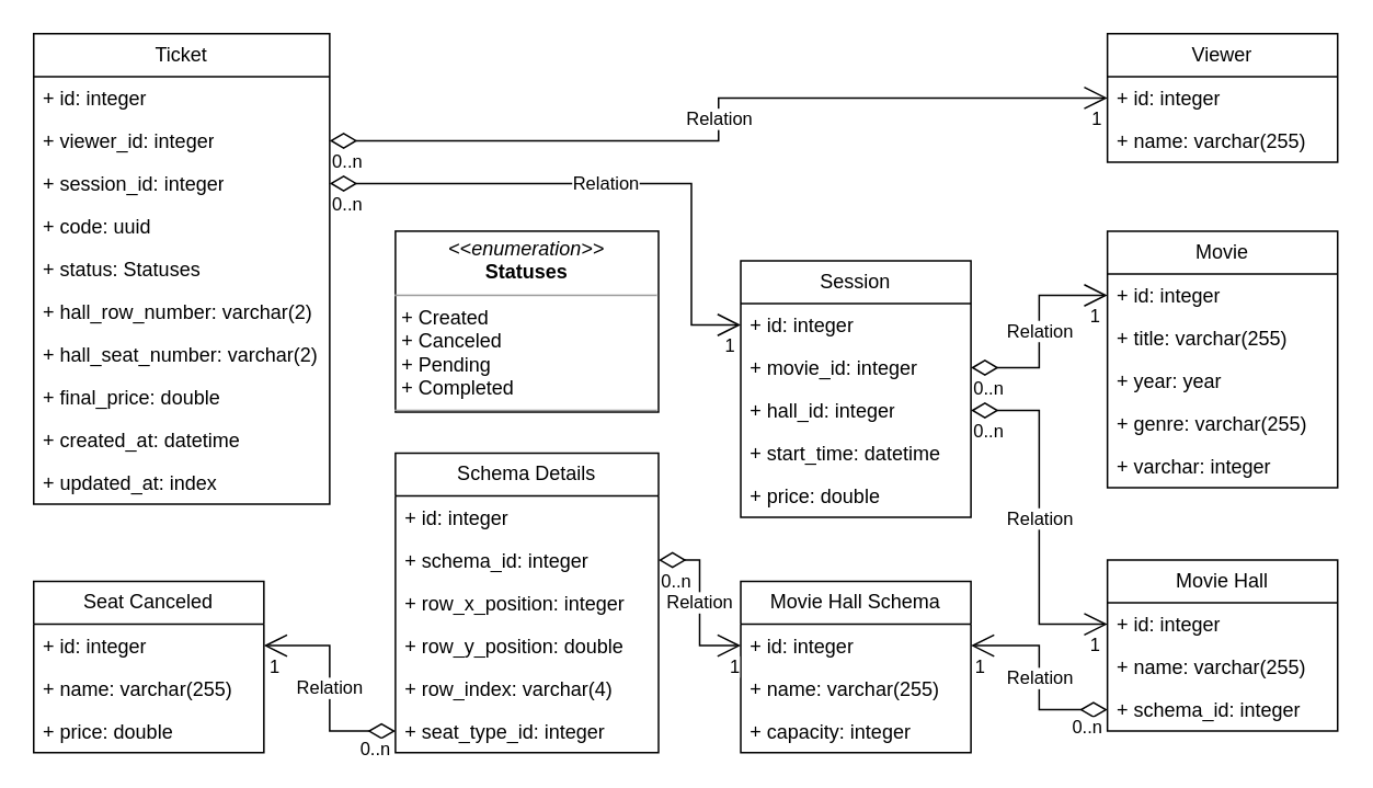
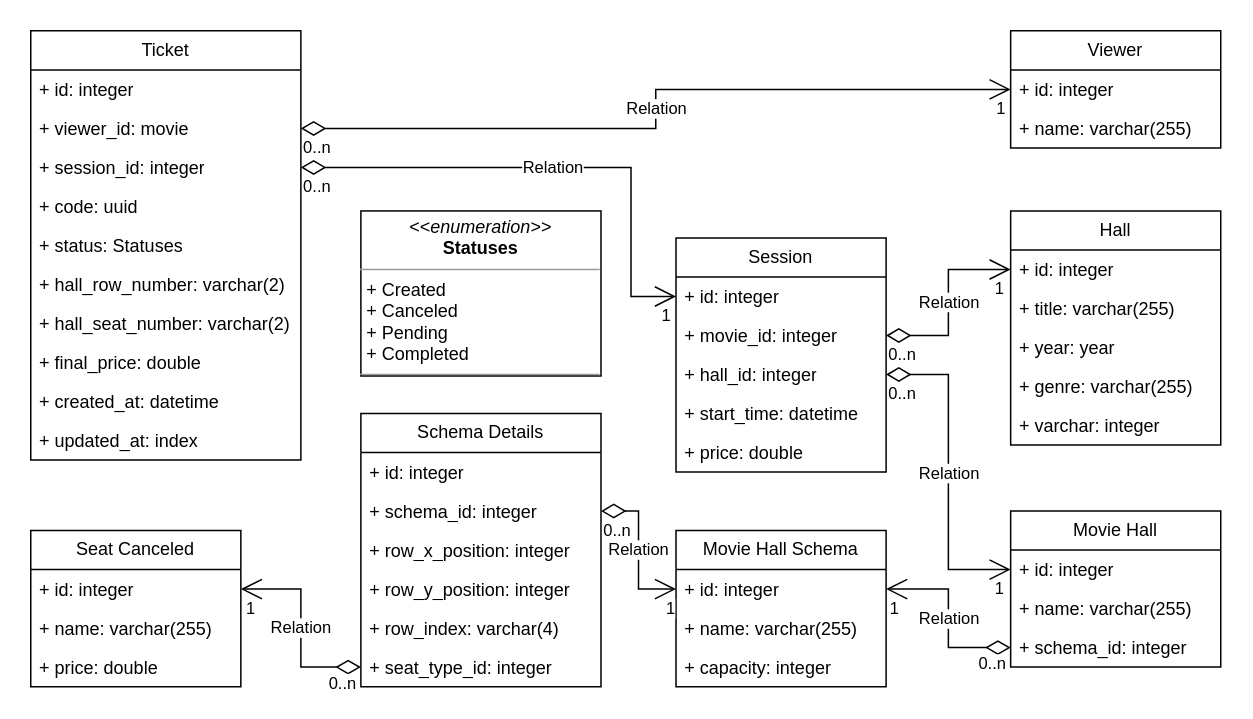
  <mxCell id="0" />
  <mxCell id="1" parent="0" />
- <mxCell id="2" value="Movie" style="swimlane;fontStyle=0;childLayout=stackLayout;horizontal=1;startSize=26;fillColor=none;horizontalStack=0;resizeParent=1;resizeParentMax=0;resizeLast=0;collapsible=1;marginBottom=0;whiteSpace=wrap;html=1;" parent="1" vertex="1"><mxGeometry x="673" y="140" width="140" height="156" as="geometry" /></mxCell>
+ <mxCell id="2" value="Hall" style="swimlane;fontStyle=0;childLayout=stackLayout;horizontal=1;startSize=26;fillColor=none;horizontalStack=0;resizeParent=1;resizeParentMax=0;resizeLast=0;collapsible=1;marginBottom=0;whiteSpace=wrap;html=1;" parent="1" vertex="1"><mxGeometry x="673" y="140" width="140" height="156" as="geometry" /></mxCell>
  <mxCell id="3" value="+ id: integer&lt;br&gt;" style="text;strokeColor=none;fillColor=none;align=left;verticalAlign=top;spacingLeft=4;spacingRight=4;overflow=hidden;rotatable=0;points=[[0,0.5],[1,0.5]];portConstraint=eastwest;whiteSpace=wrap;html=1;" parent="2" vertex="1"><mxGeometry y="26" width="140" height="26" as="geometry" /></mxCell>
  <mxCell id="4" value="+ title: varchar(255)&lt;br&gt;" style="text;strokeColor=none;fillColor=none;align=left;verticalAlign=top;spacingLeft=4;spacingRight=4;overflow=hidden;rotatable=0;points=[[0,0.5],[1,0.5]];portConstraint=eastwest;whiteSpace=wrap;html=1;" parent="2" vertex="1"><mxGeometry y="52" width="140" height="26" as="geometry" /></mxCell>
  <mxCell id="5" value="+ year: year" style="text;strokeColor=none;fillColor=none;align=left;verticalAlign=top;spacingLeft=4;spacingRight=4;overflow=hidden;rotatable=0;points=[[0,0.5],[1,0.5]];portConstraint=eastwest;whiteSpace=wrap;html=1;" parent="2" vertex="1"><mxGeometry y="78" width="140" height="26" as="geometry" /></mxCell>
  <mxCell id="6" value="+ genre: varchar(255)" style="text;strokeColor=none;fillColor=none;align=left;verticalAlign=top;spacingLeft=4;spacingRight=4;overflow=hidden;rotatable=0;points=[[0,0.5],[1,0.5]];portConstraint=eastwest;whiteSpace=wrap;html=1;" parent="2" vertex="1"><mxGeometry y="104" width="140" height="26" as="geometry" /></mxCell>
  <mxCell id="7" value="+ varchar: integer&lt;br&gt;" style="text;strokeColor=none;fillColor=none;align=left;verticalAlign=top;spacingLeft=4;spacingRight=4;overflow=hidden;rotatable=0;points=[[0,0.5],[1,0.5]];portConstraint=eastwest;whiteSpace=wrap;html=1;" parent="2" vertex="1"><mxGeometry y="130" width="140" height="26" as="geometry" /></mxCell>
  <mxCell id="8" value="Movie Hall" style="swimlane;fontStyle=0;childLayout=stackLayout;horizontal=1;startSize=26;fillColor=none;horizontalStack=0;resizeParent=1;resizeParentMax=0;resizeLast=0;collapsible=1;marginBottom=0;whiteSpace=wrap;html=1;" parent="1" vertex="1"><mxGeometry x="673" y="340" width="140" height="104" as="geometry" /></mxCell>
  <mxCell id="9" value="+ id: integer" style="text;strokeColor=none;fillColor=none;align=left;verticalAlign=top;spacingLeft=4;spacingRight=4;overflow=hidden;rotatable=0;points=[[0,0.5],[1,0.5]];portConstraint=eastwest;whiteSpace=wrap;html=1;" parent="8" vertex="1"><mxGeometry y="26" width="140" height="26" as="geometry" /></mxCell>
  <mxCell id="10" value="+ name: varchar(255)" style="text;strokeColor=none;fillColor=none;align=left;verticalAlign=top;spacingLeft=4;spacingRight=4;overflow=hidden;rotatable=0;points=[[0,0.5],[1,0.5]];portConstraint=eastwest;whiteSpace=wrap;html=1;" parent="8" vertex="1"><mxGeometry y="52" width="140" height="26" as="geometry" /></mxCell>
  <mxCell id="11" value="+ schema_id: integer" style="text;strokeColor=none;fillColor=none;align=left;verticalAlign=top;spacingLeft=4;spacingRight=4;overflow=hidden;rotatable=0;points=[[0,0.5],[1,0.5]];portConstraint=eastwest;whiteSpace=wrap;html=1;" parent="8" vertex="1"><mxGeometry y="78" width="140" height="26" as="geometry" /></mxCell>
  <mxCell id="12" value="Session" style="swimlane;fontStyle=0;childLayout=stackLayout;horizontal=1;startSize=26;fillColor=none;horizontalStack=0;resizeParent=1;resizeParentMax=0;resizeLast=0;collapsible=1;marginBottom=0;whiteSpace=wrap;html=1;" parent="1" vertex="1"><mxGeometry x="450" y="158" width="140" height="156" as="geometry" /></mxCell>
  <mxCell id="13" value="+ id: integer" style="text;strokeColor=none;fillColor=none;align=left;verticalAlign=top;spacingLeft=4;spacingRight=4;overflow=hidden;rotatable=0;points=[[0,0.5],[1,0.5]];portConstraint=eastwest;whiteSpace=wrap;html=1;" parent="12" vertex="1"><mxGeometry y="26" width="140" height="26" as="geometry" /></mxCell>
  <mxCell id="14" value="+ movie_id: integer" style="text;strokeColor=none;fillColor=none;align=left;verticalAlign=top;spacingLeft=4;spacingRight=4;overflow=hidden;rotatable=0;points=[[0,0.5],[1,0.5]];portConstraint=eastwest;whiteSpace=wrap;html=1;" parent="12" vertex="1"><mxGeometry y="52" width="140" height="26" as="geometry" /></mxCell>
  <mxCell id="15" value="+ hall_id: integer" style="text;strokeColor=none;fillColor=none;align=left;verticalAlign=top;spacingLeft=4;spacingRight=4;overflow=hidden;rotatable=0;points=[[0,0.5],[1,0.5]];portConstraint=eastwest;whiteSpace=wrap;html=1;" parent="12" vertex="1"><mxGeometry y="78" width="140" height="26" as="geometry" /></mxCell>
  <mxCell id="16" value="+ start_time: datetime" style="text;strokeColor=none;fillColor=none;align=left;verticalAlign=top;spacingLeft=4;spacingRight=4;overflow=hidden;rotatable=0;points=[[0,0.5],[1,0.5]];portConstraint=eastwest;whiteSpace=wrap;html=1;" parent="12" vertex="1"><mxGeometry y="104" width="140" height="26" as="geometry" /></mxCell>
  <mxCell id="17" value="+ price: double" style="text;strokeColor=none;fillColor=none;align=left;verticalAlign=top;spacingLeft=4;spacingRight=4;overflow=hidden;rotatable=0;points=[[0,0.5],[1,0.5]];portConstraint=eastwest;whiteSpace=wrap;html=1;" parent="12" vertex="1"><mxGeometry y="130" width="140" height="26" as="geometry" /></mxCell>
  <mxCell id="18" value="Relation" style="endArrow=open;html=1;endSize=12;startArrow=diamondThin;startSize=14;startFill=0;edgeStyle=orthogonalEdgeStyle;rounded=0;" parent="1" source="15" target="9" edge="1"><mxGeometry relative="1" as="geometry"><mxPoint x="340" y="350" as="sourcePoint" /><mxPoint x="500" y="350" as="targetPoint" /><mxPoint as="offset" /></mxGeometry></mxCell>
  <mxCell id="19" value="0..n" style="edgeLabel;resizable=0;html=1;align=left;verticalAlign=top;" parent="18" connectable="0" vertex="1"><mxGeometry x="-1" relative="1" as="geometry" /></mxCell>
  <mxCell id="20" value="1" style="edgeLabel;resizable=0;html=1;align=right;verticalAlign=top;" parent="18" connectable="0" vertex="1"><mxGeometry x="1" relative="1" as="geometry"><mxPoint x="-4" as="offset" /></mxGeometry></mxCell>
  <mxCell id="21" value="Relation" style="endArrow=open;html=1;endSize=12;startArrow=diamondThin;startSize=14;startFill=0;edgeStyle=orthogonalEdgeStyle;rounded=0;" parent="1" source="14" target="3" edge="1"><mxGeometry relative="1" as="geometry"><mxPoint x="340" y="350" as="sourcePoint" /><mxPoint x="490" y="330" as="targetPoint" /></mxGeometry></mxCell>
  <mxCell id="22" value="0..n" style="edgeLabel;resizable=0;html=1;align=left;verticalAlign=top;" parent="21" connectable="0" vertex="1"><mxGeometry x="-1" relative="1" as="geometry" /></mxCell>
  <mxCell id="23" value="1" style="edgeLabel;resizable=0;html=1;align=right;verticalAlign=top;" parent="21" connectable="0" vertex="1"><mxGeometry x="1" relative="1" as="geometry"><mxPoint x="-4" as="offset" /></mxGeometry></mxCell>
  <mxCell id="24" value="Viewer" style="swimlane;fontStyle=0;childLayout=stackLayout;horizontal=1;startSize=26;fillColor=none;horizontalStack=0;resizeParent=1;resizeParentMax=0;resizeLast=0;collapsible=1;marginBottom=0;whiteSpace=wrap;html=1;" parent="1" vertex="1"><mxGeometry x="673" y="20" width="140" height="78" as="geometry" /></mxCell>
  <mxCell id="25" value="+ id: integer" style="text;strokeColor=none;fillColor=none;align=left;verticalAlign=top;spacingLeft=4;spacingRight=4;overflow=hidden;rotatable=0;points=[[0,0.5],[1,0.5]];portConstraint=eastwest;whiteSpace=wrap;html=1;" parent="24" vertex="1"><mxGeometry y="26" width="140" height="26" as="geometry" /></mxCell>
  <mxCell id="26" value="+ name: varchar(255)" style="text;strokeColor=none;fillColor=none;align=left;verticalAlign=top;spacingLeft=4;spacingRight=4;overflow=hidden;rotatable=0;points=[[0,0.5],[1,0.5]];portConstraint=eastwest;whiteSpace=wrap;html=1;" parent="24" vertex="1"><mxGeometry y="52" width="140" height="26" as="geometry" /></mxCell>
  <mxCell id="27" value="Ticket" style="swimlane;fontStyle=0;childLayout=stackLayout;horizontal=1;startSize=26;fillColor=none;horizontalStack=0;resizeParent=1;resizeParentMax=0;resizeLast=0;collapsible=1;marginBottom=0;whiteSpace=wrap;html=1;" parent="1" vertex="1"><mxGeometry x="20" y="20" width="180" height="286" as="geometry" /></mxCell>
  <mxCell id="28" value="+ id: integer" style="text;strokeColor=none;fillColor=none;align=left;verticalAlign=top;spacingLeft=4;spacingRight=4;overflow=hidden;rotatable=0;points=[[0,0.5],[1,0.5]];portConstraint=eastwest;whiteSpace=wrap;html=1;" parent="27" vertex="1"><mxGeometry y="26" width="180" height="26" as="geometry" /></mxCell>
- <mxCell id="29" value="+ viewer_id: integer" style="text;strokeColor=none;fillColor=none;align=left;verticalAlign=top;spacingLeft=4;spacingRight=4;overflow=hidden;rotatable=0;points=[[0,0.5],[1,0.5]];portConstraint=eastwest;whiteSpace=wrap;html=1;" parent="27" vertex="1"><mxGeometry y="52" width="180" height="26" as="geometry" /></mxCell>
+ <mxCell id="29" value="+ viewer_id: movie" style="text;strokeColor=none;fillColor=none;align=left;verticalAlign=top;spacingLeft=4;spacingRight=4;overflow=hidden;rotatable=0;points=[[0,0.5],[1,0.5]];portConstraint=eastwest;whiteSpace=wrap;html=1;" parent="27" vertex="1"><mxGeometry y="52" width="180" height="26" as="geometry" /></mxCell>
  <mxCell id="30" value="+ session_id: integer" style="text;strokeColor=none;fillColor=none;align=left;verticalAlign=top;spacingLeft=4;spacingRight=4;overflow=hidden;rotatable=0;points=[[0,0.5],[1,0.5]];portConstraint=eastwest;whiteSpace=wrap;html=1;" parent="27" vertex="1"><mxGeometry y="78" width="180" height="26" as="geometry" /></mxCell>
  <mxCell id="31" value="+ code: uuid" style="text;strokeColor=none;fillColor=none;align=left;verticalAlign=top;spacingLeft=4;spacingRight=4;overflow=hidden;rotatable=0;points=[[0,0.5],[1,0.5]];portConstraint=eastwest;whiteSpace=wrap;html=1;" parent="27" vertex="1"><mxGeometry y="104" width="180" height="26" as="geometry" /></mxCell>
  <mxCell id="32" value="+ status: Statuses" style="text;strokeColor=none;fillColor=none;align=left;verticalAlign=top;spacingLeft=4;spacingRight=4;overflow=hidden;rotatable=0;points=[[0,0.5],[1,0.5]];portConstraint=eastwest;whiteSpace=wrap;html=1;" parent="27" vertex="1"><mxGeometry y="130" width="180" height="26" as="geometry" /></mxCell>
  <mxCell id="33" value="+ hall_row_number: varchar(2)&lt;br&gt;" style="text;strokeColor=none;fillColor=none;align=left;verticalAlign=top;spacingLeft=4;spacingRight=4;overflow=hidden;rotatable=0;points=[[0,0.5],[1,0.5]];portConstraint=eastwest;whiteSpace=wrap;html=1;" vertex="1" parent="27"><mxGeometry y="156" width="180" height="26" as="geometry" /></mxCell>
  <mxCell id="34" value="+ hall_seat_number: varchar(2)" style="text;strokeColor=none;fillColor=none;align=left;verticalAlign=top;spacingLeft=4;spacingRight=4;overflow=hidden;rotatable=0;points=[[0,0.5],[1,0.5]];portConstraint=eastwest;whiteSpace=wrap;html=1;" vertex="1" parent="27"><mxGeometry y="182" width="180" height="26" as="geometry" /></mxCell>
  <mxCell id="35" value="+ final_price: double" style="text;strokeColor=none;fillColor=none;align=left;verticalAlign=top;spacingLeft=4;spacingRight=4;overflow=hidden;rotatable=0;points=[[0,0.5],[1,0.5]];portConstraint=eastwest;whiteSpace=wrap;html=1;" vertex="1" parent="27"><mxGeometry y="208" width="180" height="26" as="geometry" /></mxCell>
  <mxCell id="36" value="+ created_at: datetime" style="text;strokeColor=none;fillColor=none;align=left;verticalAlign=top;spacingLeft=4;spacingRight=4;overflow=hidden;rotatable=0;points=[[0,0.5],[1,0.5]];portConstraint=eastwest;whiteSpace=wrap;html=1;" parent="27" vertex="1"><mxGeometry y="234" width="180" height="26" as="geometry" /></mxCell>
  <mxCell id="37" value="+ updated_at: index" style="text;strokeColor=none;fillColor=none;align=left;verticalAlign=top;spacingLeft=4;spacingRight=4;overflow=hidden;rotatable=0;points=[[0,0.5],[1,0.5]];portConstraint=eastwest;whiteSpace=wrap;html=1;" parent="27" vertex="1"><mxGeometry y="260" width="180" height="26" as="geometry" /></mxCell>
  <mxCell id="38" value="Relation" style="endArrow=open;html=1;endSize=12;startArrow=diamondThin;startSize=14;startFill=0;edgeStyle=orthogonalEdgeStyle;rounded=0;" parent="1" source="30" target="13" edge="1"><mxGeometry relative="1" as="geometry"><mxPoint x="340" y="240" as="sourcePoint" /><mxPoint x="500" y="240" as="targetPoint" /><Array as="points"><mxPoint x="420" y="111" /><mxPoint x="420" y="197" /></Array></mxGeometry></mxCell>
  <mxCell id="39" value="0..n" style="edgeLabel;resizable=0;html=1;align=left;verticalAlign=top;" parent="38" connectable="0" vertex="1"><mxGeometry x="-1" relative="1" as="geometry" /></mxCell>
  <mxCell id="40" value="1" style="edgeLabel;resizable=0;html=1;align=right;verticalAlign=top;" parent="38" connectable="0" vertex="1"><mxGeometry x="1" relative="1" as="geometry"><mxPoint x="-3" as="offset" /></mxGeometry></mxCell>
  <mxCell id="41" value="Relation" style="endArrow=open;html=1;endSize=12;startArrow=diamondThin;startSize=14;startFill=0;edgeStyle=orthogonalEdgeStyle;rounded=0;" parent="1" source="29" target="25" edge="1"><mxGeometry relative="1" as="geometry"><mxPoint x="340" y="240" as="sourcePoint" /><mxPoint x="500" y="240" as="targetPoint" /></mxGeometry></mxCell>
  <mxCell id="42" value="0..n" style="edgeLabel;resizable=0;html=1;align=left;verticalAlign=top;" parent="41" connectable="0" vertex="1"><mxGeometry x="-1" relative="1" as="geometry" /></mxCell>
  <mxCell id="43" value="1" style="edgeLabel;resizable=0;html=1;align=right;verticalAlign=top;" parent="41" connectable="0" vertex="1"><mxGeometry x="1" relative="1" as="geometry"><mxPoint x="-3" as="offset" /></mxGeometry></mxCell>
  <mxCell id="44" value="&lt;p style=&quot;margin:0px;margin-top:4px;text-align:center;&quot;&gt;&lt;i&gt;&amp;lt;&amp;lt;enumeration&amp;gt;&amp;gt;&lt;/i&gt;&lt;br&gt;&lt;b&gt;Statuses&lt;/b&gt;&lt;/p&gt;&lt;hr size=&quot;1&quot;&gt;&lt;p style=&quot;margin:0px;margin-left:4px;&quot;&gt;+ Created&lt;/p&gt;&lt;p style=&quot;margin:0px;margin-left:4px;&quot;&gt;+ Canceled&lt;/p&gt;&lt;p style=&quot;margin:0px;margin-left:4px;&quot;&gt;+ Pending&lt;br&gt;+ Completed&lt;/p&gt;&lt;hr size=&quot;1&quot;&gt;&lt;p style=&quot;margin:0px;margin-left:4px;&quot;&gt;&lt;br&gt;&lt;/p&gt;" style="verticalAlign=top;align=left;overflow=fill;fontSize=12;fontFamily=Helvetica;html=1;whiteSpace=wrap;" parent="1" vertex="1"><mxGeometry x="240" y="140" width="160" height="110" as="geometry" /></mxCell>
  <mxCell id="45" value="Movie Hall Schema" style="swimlane;fontStyle=0;childLayout=stackLayout;horizontal=1;startSize=26;fillColor=none;horizontalStack=0;resizeParent=1;resizeParentMax=0;resizeLast=0;collapsible=1;marginBottom=0;whiteSpace=wrap;html=1;" vertex="1" parent="1"><mxGeometry x="450" y="353" width="140" height="104" as="geometry" /></mxCell>
  <mxCell id="46" value="+ id: integer" style="text;strokeColor=none;fillColor=none;align=left;verticalAlign=top;spacingLeft=4;spacingRight=4;overflow=hidden;rotatable=0;points=[[0,0.5],[1,0.5]];portConstraint=eastwest;whiteSpace=wrap;html=1;" vertex="1" parent="45"><mxGeometry y="26" width="140" height="26" as="geometry" /></mxCell>
  <mxCell id="47" value="+ name: varchar(255)" style="text;strokeColor=none;fillColor=none;align=left;verticalAlign=top;spacingLeft=4;spacingRight=4;overflow=hidden;rotatable=0;points=[[0,0.5],[1,0.5]];portConstraint=eastwest;whiteSpace=wrap;html=1;" vertex="1" parent="45"><mxGeometry y="52" width="140" height="26" as="geometry" /></mxCell>
  <mxCell id="48" value="+ capacity: integer" style="text;strokeColor=none;fillColor=none;align=left;verticalAlign=top;spacingLeft=4;spacingRight=4;overflow=hidden;rotatable=0;points=[[0,0.5],[1,0.5]];portConstraint=eastwest;whiteSpace=wrap;html=1;" vertex="1" parent="45"><mxGeometry y="78" width="140" height="26" as="geometry" /></mxCell>
  <mxCell id="49" value="Relation" style="endArrow=open;html=1;endSize=12;startArrow=diamondThin;startSize=14;startFill=0;edgeStyle=orthogonalEdgeStyle;rounded=0;" edge="1" parent="1" source="11" target="46"><mxGeometry relative="1" as="geometry"><mxPoint x="330" y="330" as="sourcePoint" /><mxPoint x="490" y="330" as="targetPoint" /></mxGeometry></mxCell>
  <mxCell id="50" value="0..n" style="edgeLabel;resizable=0;html=1;align=left;verticalAlign=top;" connectable="0" vertex="1" parent="49"><mxGeometry x="-1" relative="1" as="geometry"><mxPoint x="-23" y="-2" as="offset" /></mxGeometry></mxCell>
  <mxCell id="51" value="1" style="edgeLabel;resizable=0;html=1;align=right;verticalAlign=top;" connectable="0" vertex="1" parent="49"><mxGeometry x="1" relative="1" as="geometry"><mxPoint x="9" as="offset" /></mxGeometry></mxCell>
  <mxCell id="52" value="Schema Details" style="swimlane;fontStyle=0;childLayout=stackLayout;horizontal=1;startSize=26;fillColor=none;horizontalStack=0;resizeParent=1;resizeParentMax=0;resizeLast=0;collapsible=1;marginBottom=0;whiteSpace=wrap;html=1;" vertex="1" parent="1"><mxGeometry x="240" y="275" width="160" height="182" as="geometry" /></mxCell>
  <mxCell id="53" value="+ id: integer" style="text;strokeColor=none;fillColor=none;align=left;verticalAlign=top;spacingLeft=4;spacingRight=4;overflow=hidden;rotatable=0;points=[[0,0.5],[1,0.5]];portConstraint=eastwest;whiteSpace=wrap;html=1;" vertex="1" parent="52"><mxGeometry y="26" width="160" height="26" as="geometry" /></mxCell>
  <mxCell id="54" value="+ schema_id: integer" style="text;strokeColor=none;fillColor=none;align=left;verticalAlign=top;spacingLeft=4;spacingRight=4;overflow=hidden;rotatable=0;points=[[0,0.5],[1,0.5]];portConstraint=eastwest;whiteSpace=wrap;html=1;" vertex="1" parent="52"><mxGeometry y="52" width="160" height="26" as="geometry" /></mxCell>
  <mxCell id="55" value="+ row_x_position: integer" style="text;strokeColor=none;fillColor=none;align=left;verticalAlign=top;spacingLeft=4;spacingRight=4;overflow=hidden;rotatable=0;points=[[0,0.5],[1,0.5]];portConstraint=eastwest;whiteSpace=wrap;html=1;" vertex="1" parent="52"><mxGeometry y="78" width="160" height="26" as="geometry" /></mxCell>
- <mxCell id="56" value="+ row_y_position: double" style="text;strokeColor=none;fillColor=none;align=left;verticalAlign=top;spacingLeft=4;spacingRight=4;overflow=hidden;rotatable=0;points=[[0,0.5],[1,0.5]];portConstraint=eastwest;whiteSpace=wrap;html=1;" vertex="1" parent="52"><mxGeometry y="104" width="160" height="26" as="geometry" /></mxCell>
+ <mxCell id="56" value="+ row_y_position: integer" style="text;strokeColor=none;fillColor=none;align=left;verticalAlign=top;spacingLeft=4;spacingRight=4;overflow=hidden;rotatable=0;points=[[0,0.5],[1,0.5]];portConstraint=eastwest;whiteSpace=wrap;html=1;" vertex="1" parent="52"><mxGeometry y="104" width="160" height="26" as="geometry" /></mxCell>
  <mxCell id="57" value="+ row_index: varchar(4)" style="text;strokeColor=none;fillColor=none;align=left;verticalAlign=top;spacingLeft=4;spacingRight=4;overflow=hidden;rotatable=0;points=[[0,0.5],[1,0.5]];portConstraint=eastwest;whiteSpace=wrap;html=1;" vertex="1" parent="52"><mxGeometry y="130" width="160" height="26" as="geometry" /></mxCell>
  <mxCell id="58" value="+ seat_type_id: integer" style="text;strokeColor=none;fillColor=none;align=left;verticalAlign=top;spacingLeft=4;spacingRight=4;overflow=hidden;rotatable=0;points=[[0,0.5],[1,0.5]];portConstraint=eastwest;whiteSpace=wrap;html=1;" vertex="1" parent="52"><mxGeometry y="156" width="160" height="26" as="geometry" /></mxCell>
  <mxCell id="59" value="Relation" style="endArrow=open;html=1;endSize=12;startArrow=diamondThin;startSize=14;startFill=0;edgeStyle=orthogonalEdgeStyle;rounded=0;" edge="1" parent="1" source="54" target="46"><mxGeometry relative="1" as="geometry"><mxPoint x="330" y="330" as="sourcePoint" /><mxPoint x="490" y="330" as="targetPoint" /></mxGeometry></mxCell>
  <mxCell id="60" value="0..n" style="edgeLabel;resizable=0;html=1;align=left;verticalAlign=top;" connectable="0" vertex="1" parent="59"><mxGeometry x="-1" relative="1" as="geometry" /></mxCell>
  <mxCell id="61" value="1" style="edgeLabel;resizable=0;html=1;align=right;verticalAlign=top;" connectable="0" vertex="1" parent="59"><mxGeometry x="1" relative="1" as="geometry" /></mxCell>
  <mxCell id="62" value="Seat Canceled" style="swimlane;fontStyle=0;childLayout=stackLayout;horizontal=1;startSize=26;fillColor=none;horizontalStack=0;resizeParent=1;resizeParentMax=0;resizeLast=0;collapsible=1;marginBottom=0;whiteSpace=wrap;html=1;" vertex="1" parent="1"><mxGeometry x="20" y="353" width="140" height="104" as="geometry" /></mxCell>
  <mxCell id="63" value="+ id: integer" style="text;strokeColor=none;fillColor=none;align=left;verticalAlign=top;spacingLeft=4;spacingRight=4;overflow=hidden;rotatable=0;points=[[0,0.5],[1,0.5]];portConstraint=eastwest;whiteSpace=wrap;html=1;" vertex="1" parent="62"><mxGeometry y="26" width="140" height="26" as="geometry" /></mxCell>
  <mxCell id="64" value="+ name: varchar(255)" style="text;strokeColor=none;fillColor=none;align=left;verticalAlign=top;spacingLeft=4;spacingRight=4;overflow=hidden;rotatable=0;points=[[0,0.5],[1,0.5]];portConstraint=eastwest;whiteSpace=wrap;html=1;" vertex="1" parent="62"><mxGeometry y="52" width="140" height="26" as="geometry" /></mxCell>
  <mxCell id="65" value="+ price: double" style="text;strokeColor=none;fillColor=none;align=left;verticalAlign=top;spacingLeft=4;spacingRight=4;overflow=hidden;rotatable=0;points=[[0,0.5],[1,0.5]];portConstraint=eastwest;whiteSpace=wrap;html=1;" vertex="1" parent="62"><mxGeometry y="78" width="140" height="26" as="geometry" /></mxCell>
  <mxCell id="66" value="Relation" style="endArrow=open;html=1;endSize=12;startArrow=diamondThin;startSize=14;startFill=0;edgeStyle=orthogonalEdgeStyle;rounded=0;" edge="1" parent="1" source="58" target="63"><mxGeometry relative="1" as="geometry"><mxPoint x="330" y="330" as="sourcePoint" /><mxPoint x="490" y="330" as="targetPoint" /></mxGeometry></mxCell>
  <mxCell id="67" value="0..n" style="edgeLabel;resizable=0;html=1;align=left;verticalAlign=top;" connectable="0" vertex="1" parent="66"><mxGeometry x="-1" relative="1" as="geometry"><mxPoint x="-23" y="-2" as="offset" /></mxGeometry></mxCell>
  <mxCell id="68" value="1" style="edgeLabel;resizable=0;html=1;align=right;verticalAlign=top;" connectable="0" vertex="1" parent="66"><mxGeometry x="1" relative="1" as="geometry"><mxPoint x="10" as="offset" /></mxGeometry></mxCell>
